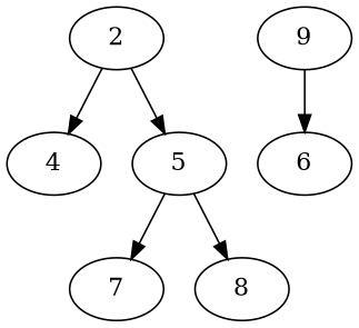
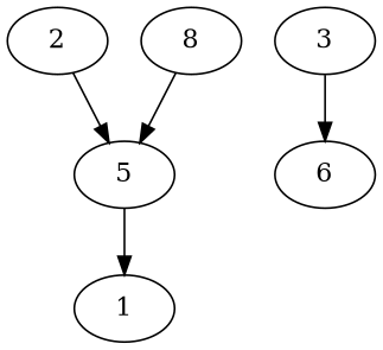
  digraph {
    n1 [label=2]
-   n2 [label=4]
    n3 [label=5]
-   n4 [label=9]
+   n4 [label=3]
    n5 [label=6]
-   n6 [label=7]
+   n6 [label=1]
    n7 [label=8]
-   n1 -> n2
    n1 -> n3
    n3 -> n6
-   n3 -> n7
+   n7 -> n3
    n4 -> n5
  }
